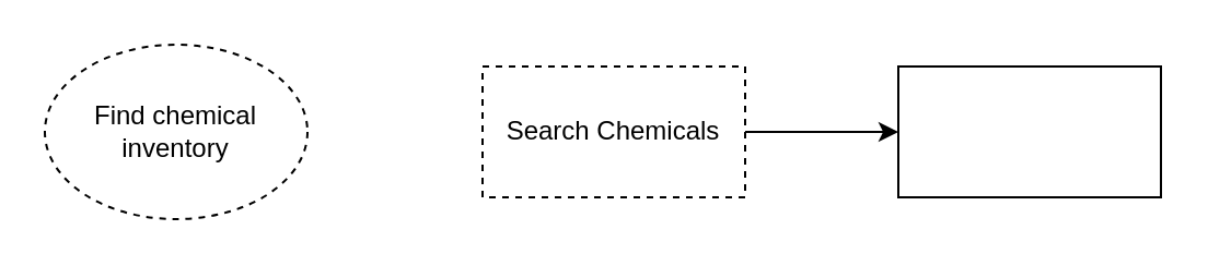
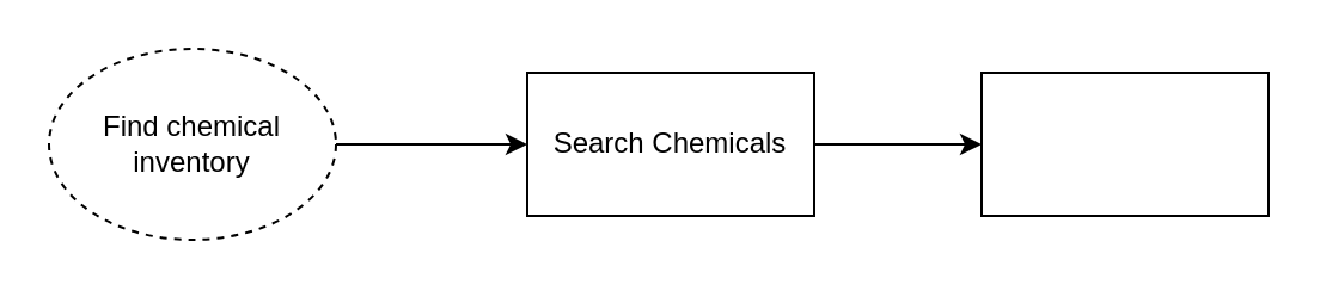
  <mxCell id="0" />
  <mxCell id="1" parent="0" />
+ <mxCell id="2" value="" style="edgeStyle=orthogonalEdgeStyle;rounded=0;orthogonalLoop=1;jettySize=auto;html=1;" parent="1" source="3" target="5" edge="1"><mxGeometry relative="1" as="geometry" /></mxCell>
  <mxCell id="3" value="Find chemical inventory" style="ellipse;whiteSpace=wrap;html=1;dashed=1;" parent="1" vertex="1"><mxGeometry x="20" y="20" width="120" height="80" as="geometry" /></mxCell>
  <mxCell id="4" value="" style="edgeStyle=orthogonalEdgeStyle;rounded=0;orthogonalLoop=1;jettySize=auto;html=1;" parent="1" source="5" target="6" edge="1"><mxGeometry relative="1" as="geometry" /></mxCell>
- <mxCell id="5" value="Search Chemicals" style="whiteSpace=wrap;html=1;dashed=1;" parent="1" vertex="1"><mxGeometry x="220" y="30" width="120" height="60" as="geometry" /></mxCell>
+ <mxCell id="5" value="Search Chemicals" style="whiteSpace=wrap;html=1;" parent="1" vertex="1"><mxGeometry x="220" y="30" width="120" height="60" as="geometry" /></mxCell>
  <mxCell id="6" value="" style="whiteSpace=wrap;html=1;" parent="1" vertex="1"><mxGeometry x="410" y="30" width="120" height="60" as="geometry" /></mxCell>
